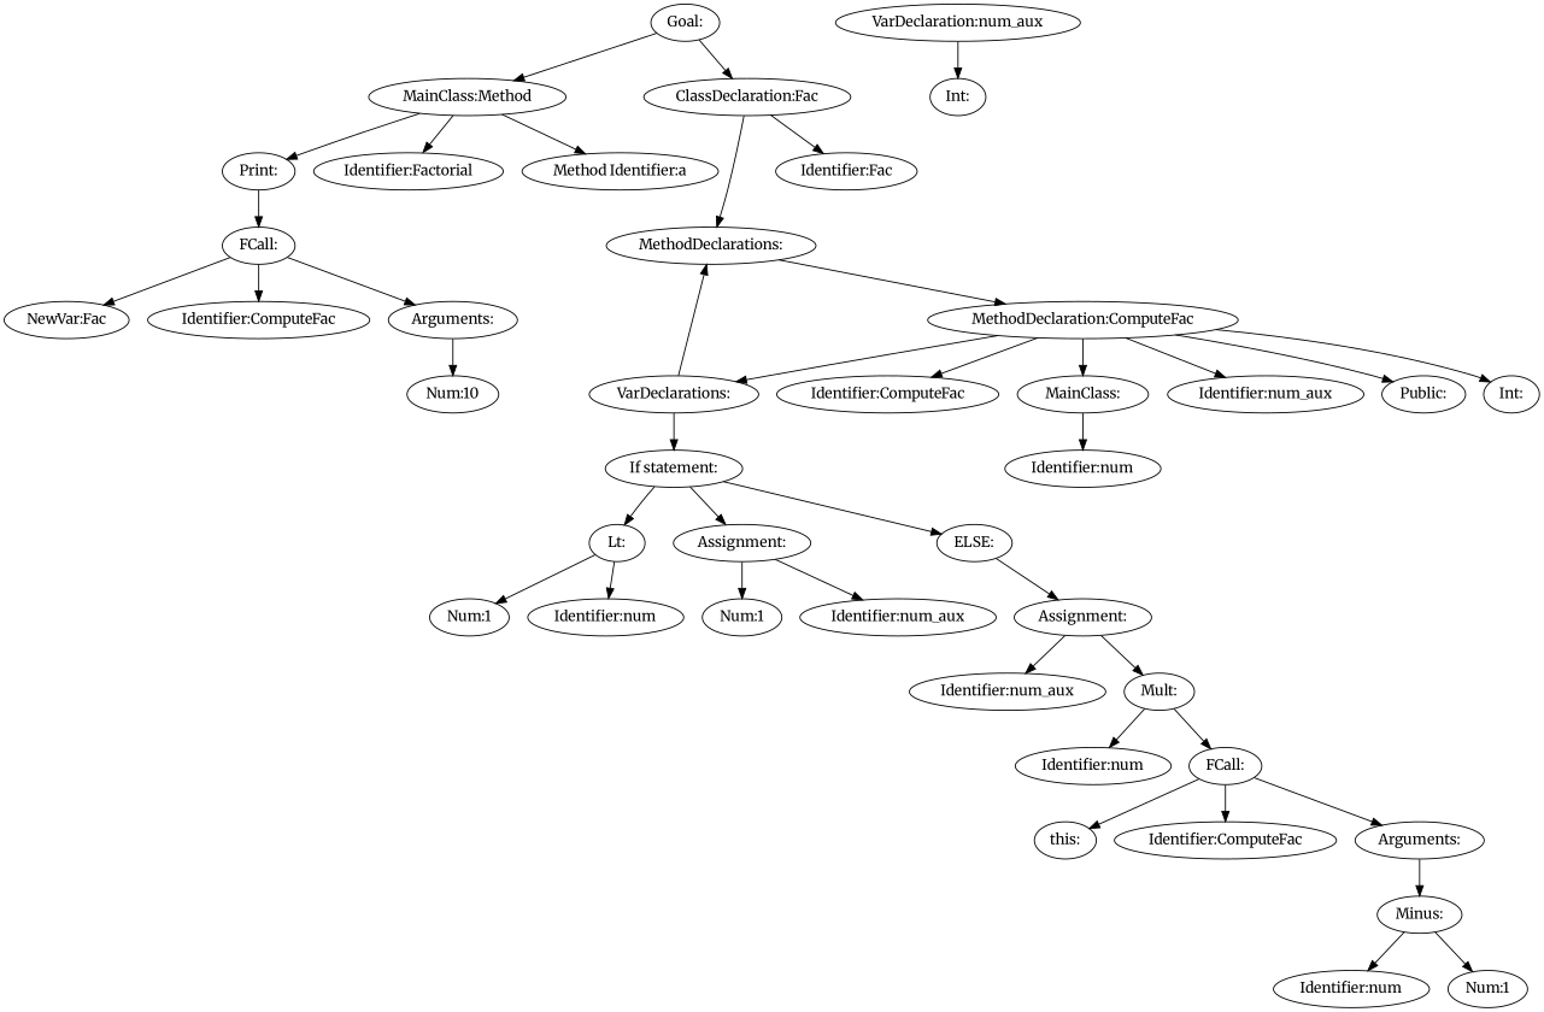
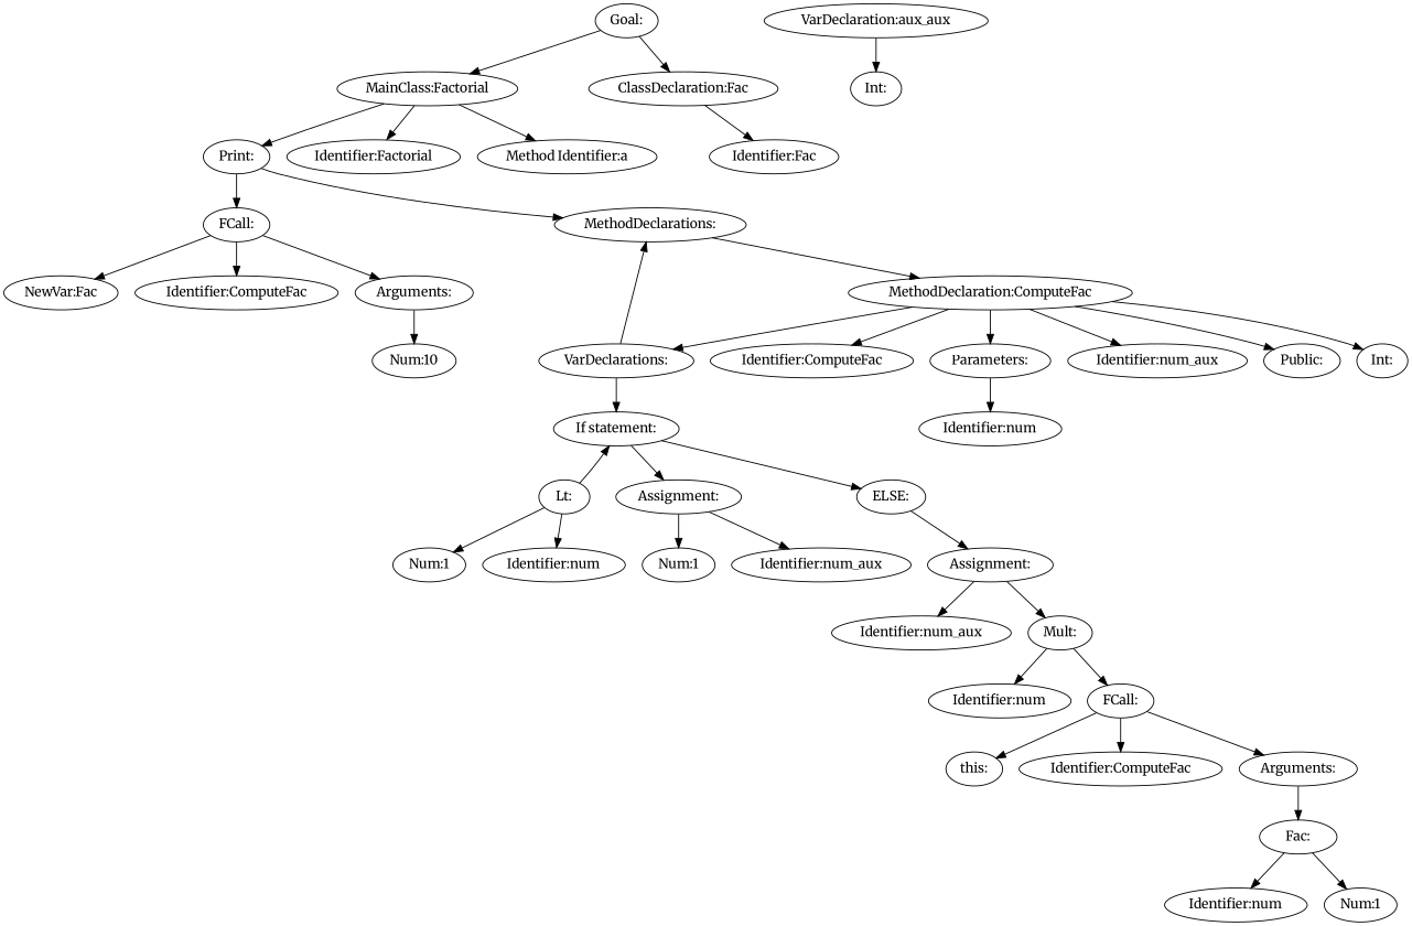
  digraph {
    fontname=Merriweather
    node [fontname=Merriweather]
    edge [fontname=Merriweather]
    n1 [label="Goal:"]
-   n2 [label="MainClass:Method"]
+   n2 [label="MainClass:Factorial"]
    n3 [label="ClassDeclaration:Fac"]
    n4 [label="Identifier:Factorial"]
    n5 [label="Method Identifier:a"]
    n6 [label="Print:"]
    n7 [label="Identifier:Fac"]
    n8 [label="MethodDeclarations:"]
    n9 [label="FCall:"]
    n10 [label="NewVar:Fac"]
    n11 [label="Identifier:ComputeFac"]
    n12 [label="Arguments:"]
    n13 [label="Num:10"]
    n14 [label="MethodDeclaration:ComputeFac"]
    n15 [label="Public:"]
    n16 [label="Int:"]
    n17 [label="Identifier:ComputeFac"]
-   n18 [label="MainClass:"]
+   n18 [label="Parameters:"]
    n19 [label="VarDeclarations:"]
    n20 [label="Identifier:num_aux"]
    n21 [label="Identifier:num"]
    n22 [label="If statement:"]
-   n23 [label="VarDeclaration:num_aux"]
+   n23 [label="VarDeclaration:aux_aux"]
    n24 [label="Int:"]
    n25 [label="Lt:"]
    n26 [label="Assignment:"]
    n27 [label="ELSE:"]
    n28 [label="Identifier:num"]
    n29 [label="Num:1"]
    n30 [label="Identifier:num_aux"]
    n31 [label="Num:1"]
    n32 [label="Assignment:"]
    n33 [label="Identifier:num_aux"]
    n34 [label="Mult:"]
    n35 [label="Identifier:num"]
    n36 [label="FCall:"]
    n37 [label="this:"]
    n38 [label="Identifier:ComputeFac"]
    n39 [label="Arguments:"]
-   n40 [label="Minus:"]
+   n40 [label="Fac:"]
    n41 [label="Identifier:num"]
    n42 [label="Num:1"]
    n1 -> n2
    n1 -> n3
    n2 -> n4
    n2 -> n5
    n2 -> n6
    n3 -> n7
-   n3 -> n8
+   n6 -> n8
    n6 -> n9
    n8 -> n14
    n9 -> n10
    n9 -> n11
    n9 -> n12
    n12 -> n13
    n14 -> n15
    n14 -> n16
    n14 -> n17
    n14 -> n18
    n14 -> n19
    n14 -> n20
    n18 -> n21
    n19 -> n8
    n19 -> n22
-   n22 -> n25
+   n25 -> n22
    n22 -> n26
    n22 -> n27
    n23 -> n24
    n25 -> n28
    n25 -> n29
    n26 -> n30
    n26 -> n31
    n27 -> n32
    n32 -> n33
    n32 -> n34
    n34 -> n35
    n34 -> n36
    n36 -> n37
    n36 -> n38
    n36 -> n39
    n39 -> n40
    n40 -> n41
    n40 -> n42
  }
